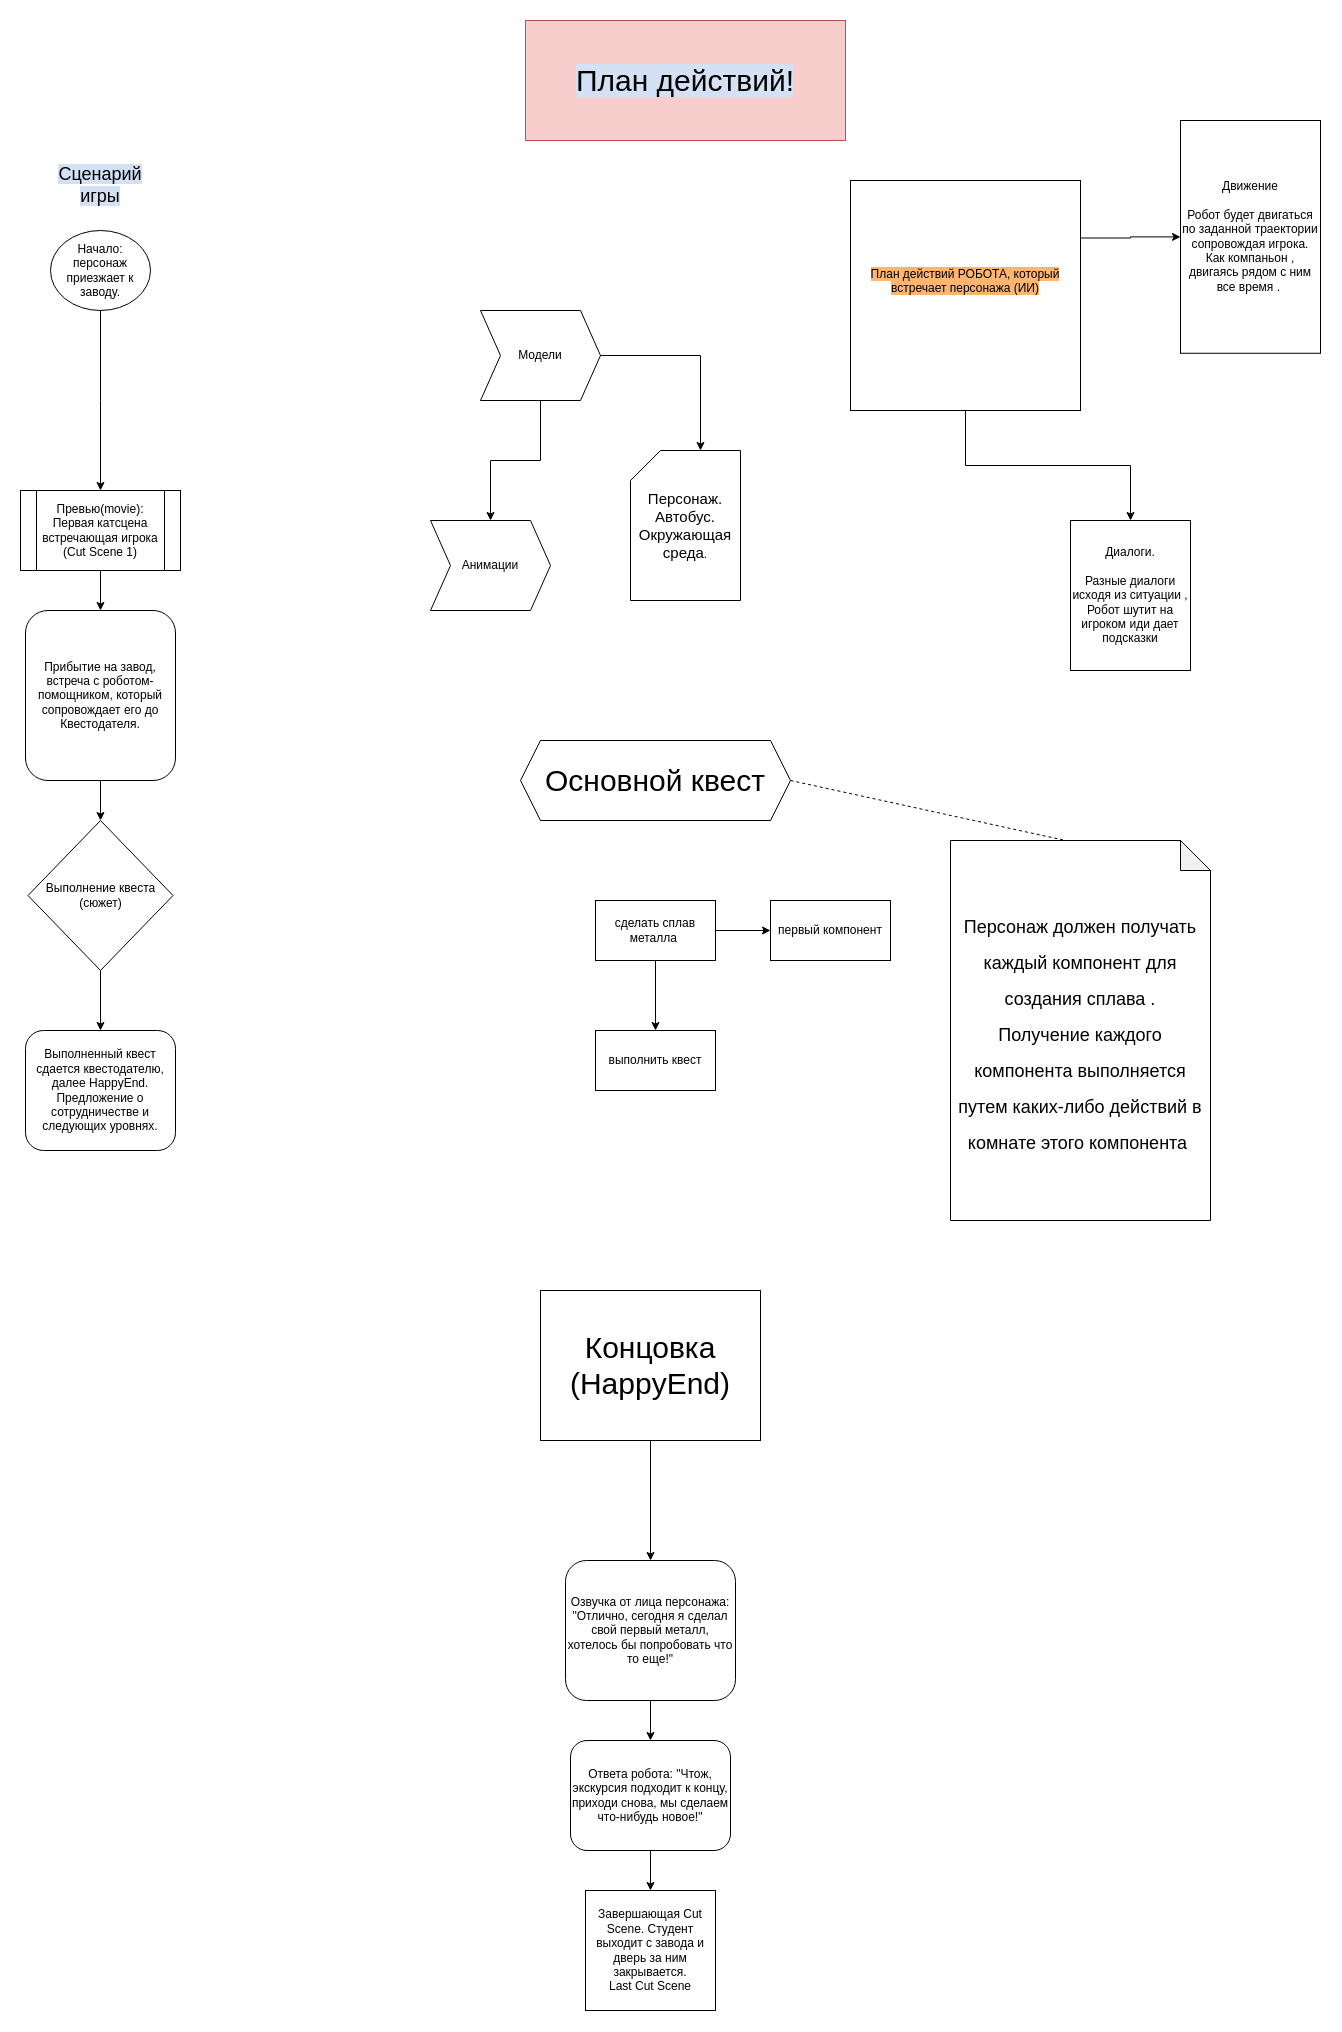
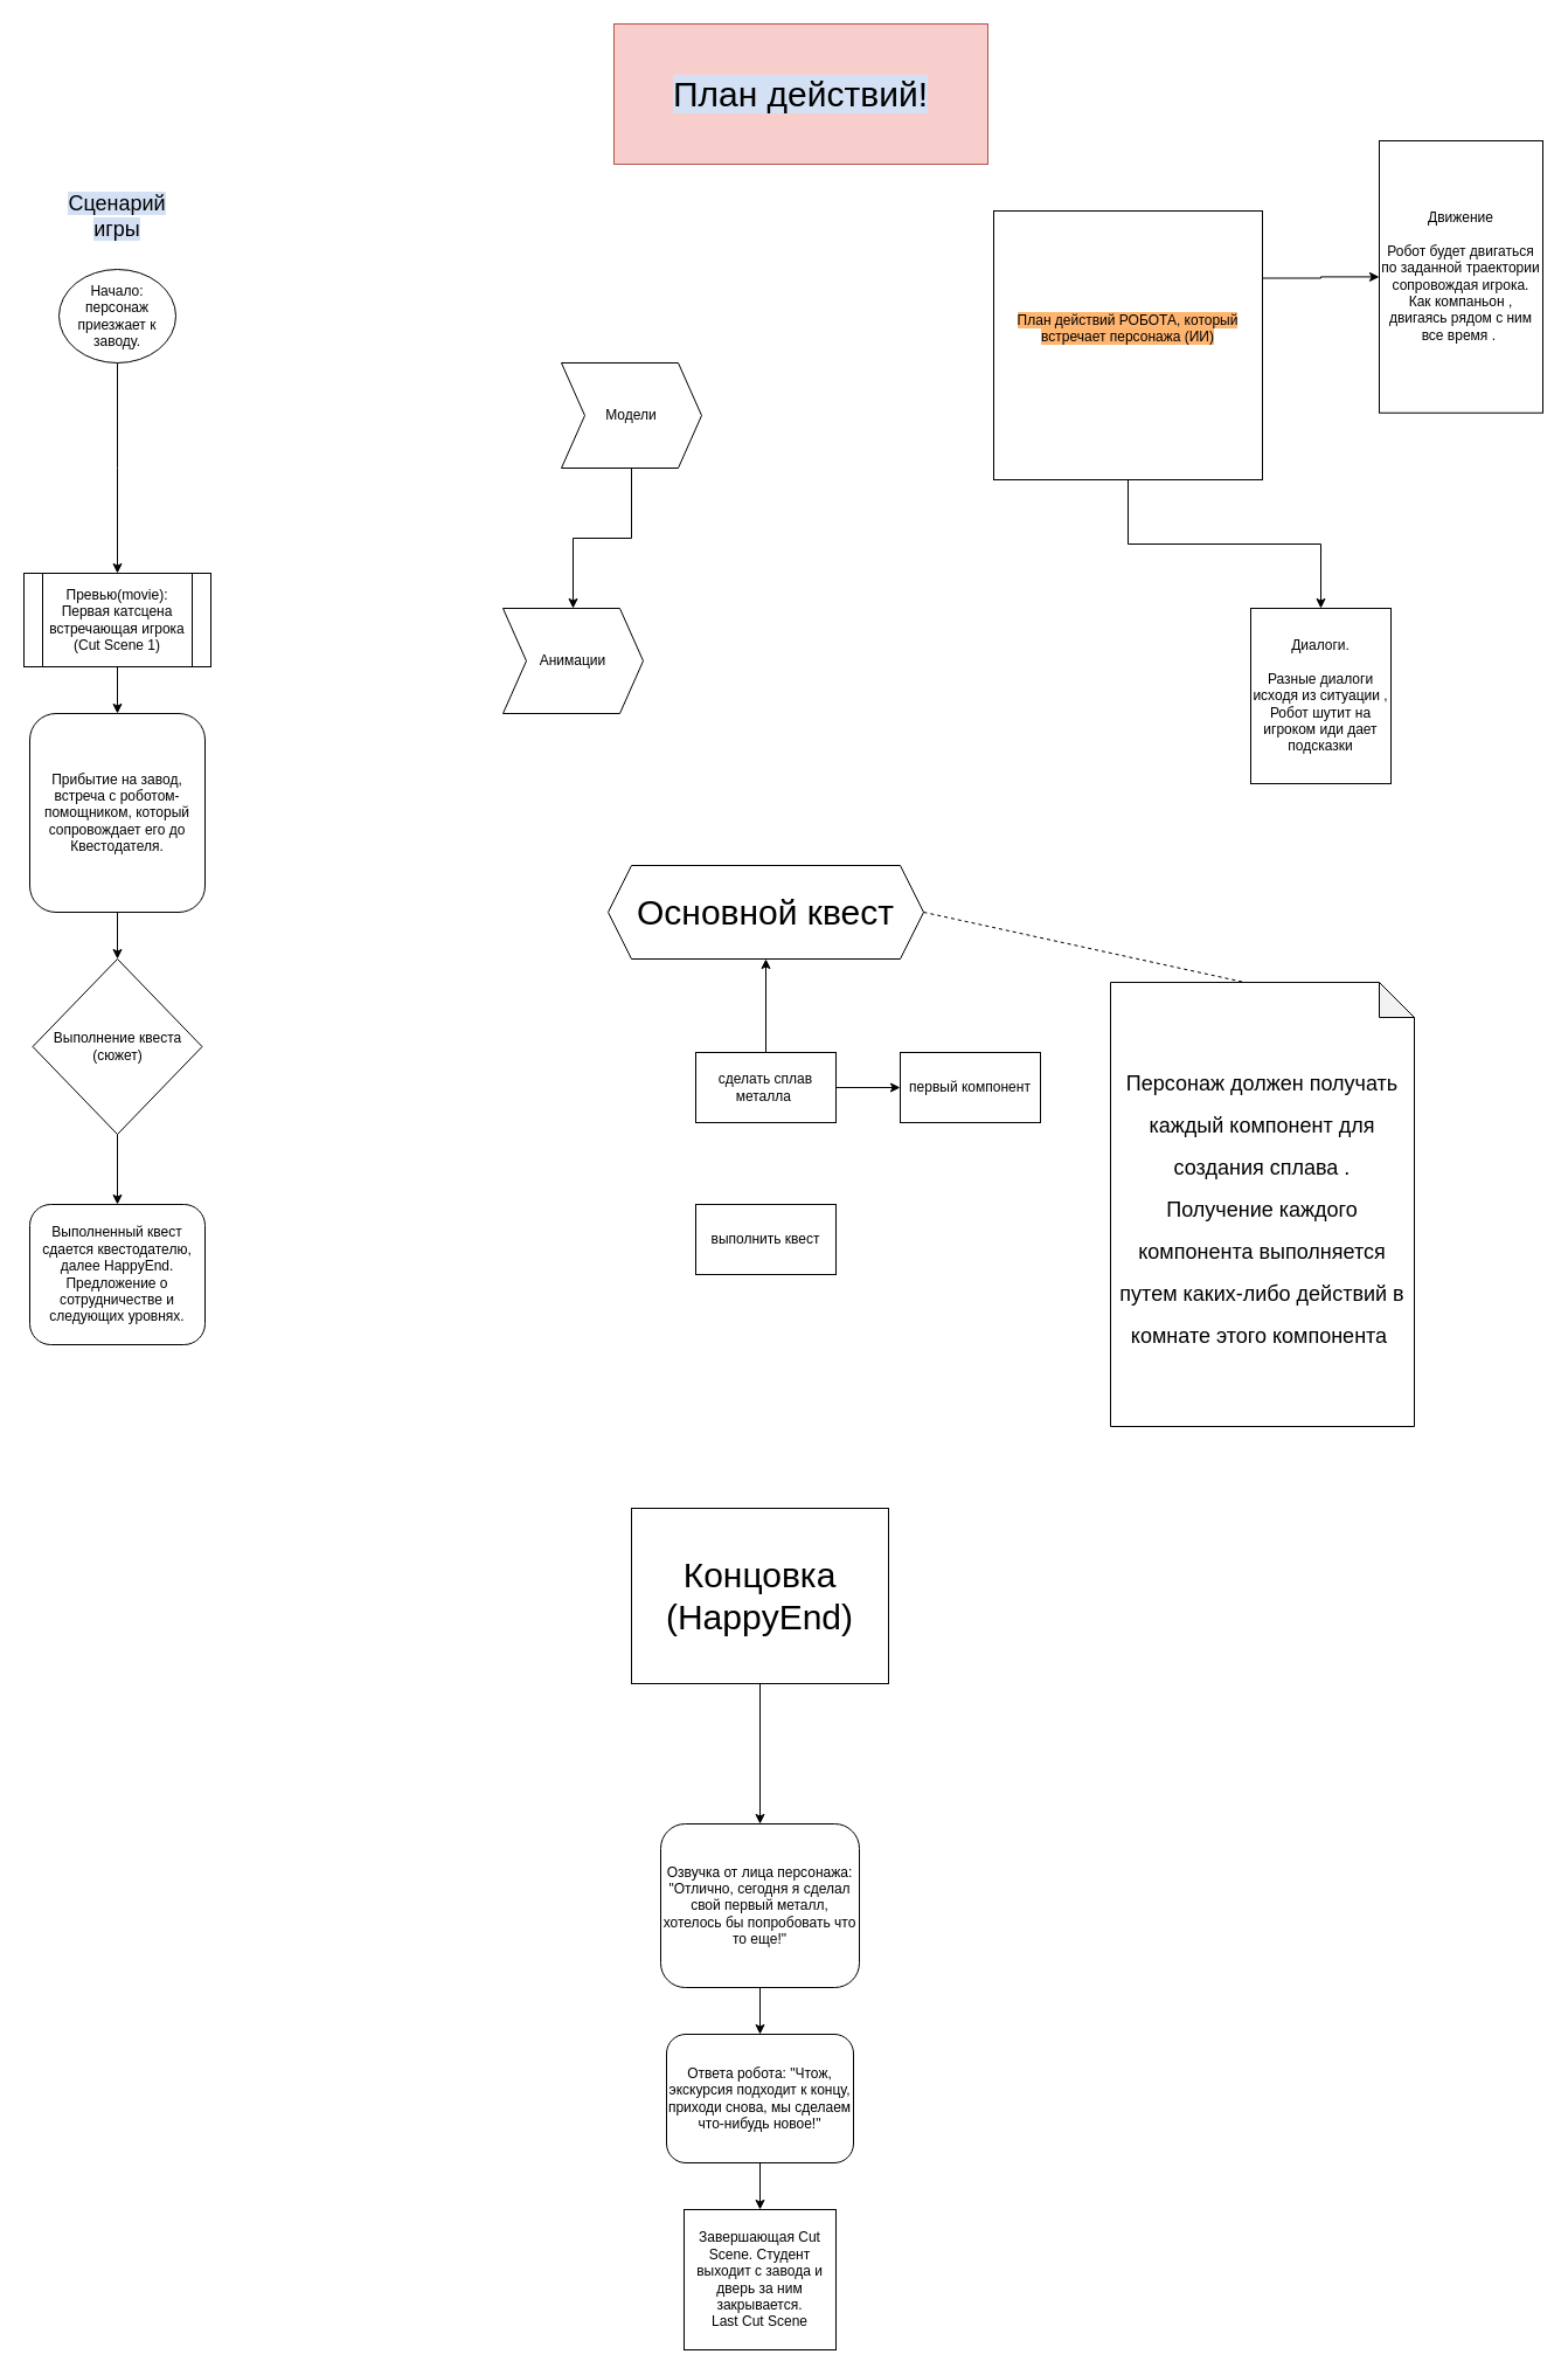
  <mxCell id="0" />
  <mxCell id="1" parent="0" />
  <mxCell id="2" value="Анимации" style="shape=step;perimeter=stepPerimeter;whiteSpace=wrap;html=1;fixedSize=1;size=20;rotation=0;" vertex="1" parent="1"><mxGeometry x="430" y="520" width="120" height="90" as="geometry" /></mxCell>
  <mxCell id="3" value="&lt;font style=&quot;font-size: 18px ; background-color: rgb(212 , 225 , 245)&quot;&gt;Сценарий игры&lt;/font&gt;" style="text;html=1;strokeColor=none;fillColor=none;align=center;verticalAlign=middle;whiteSpace=wrap;rounded=0;" vertex="1" parent="1"><mxGeometry x="40" y="160" width="120" height="50" as="geometry" /></mxCell>
  <mxCell id="4" style="edgeStyle=orthogonalEdgeStyle;rounded=0;orthogonalLoop=1;jettySize=auto;html=1;" edge="1" parent="1" source="5"><mxGeometry relative="1" as="geometry"><mxPoint x="100" y="490" as="targetPoint" /></mxGeometry></mxCell>
  <mxCell id="5" value="Начало:&lt;br&gt;персонаж приезжает к заводу." style="ellipse;whiteSpace=wrap;html=1;" vertex="1" parent="1"><mxGeometry x="50" y="230" width="100" height="80" as="geometry" /></mxCell>
- <mxCell id="6" style="edgeStyle=orthogonalEdgeStyle;rounded=0;orthogonalLoop=1;jettySize=auto;html=1;entryX=0;entryY=0;entryDx=70;entryDy=0;entryPerimeter=0;" edge="1" parent="1" source="8" target="9"><mxGeometry relative="1" as="geometry" /></mxCell>
  <mxCell id="7" style="edgeStyle=orthogonalEdgeStyle;rounded=0;orthogonalLoop=1;jettySize=auto;html=1;entryX=0.5;entryY=0;entryDx=0;entryDy=0;" edge="1" parent="1" source="8" target="2"><mxGeometry relative="1" as="geometry" /></mxCell>
  <mxCell id="8" value="Модели" style="shape=step;perimeter=stepPerimeter;whiteSpace=wrap;html=1;fixedSize=1;size=20;" vertex="1" parent="1"><mxGeometry x="480" y="310" width="120" height="90" as="geometry" /></mxCell>
- <mxCell id="9" value="&lt;font style=&quot;font-size: 15px&quot;&gt;Персонаж.&lt;br&gt;Автобус.&lt;br&gt;Окружающая среда&lt;/font&gt;.&lt;br&gt;" style="shape=card;whiteSpace=wrap;html=1;" vertex="1" parent="1"><mxGeometry x="630" y="450" width="110" height="150" as="geometry" /></mxCell>
  <mxCell id="10" style="edgeStyle=orthogonalEdgeStyle;rounded=0;orthogonalLoop=1;jettySize=auto;html=1;fontSize=30;" edge="1" parent="1" source="11" target="27"><mxGeometry relative="1" as="geometry"><mxPoint x="100" y="640" as="targetPoint" /></mxGeometry></mxCell>
  <mxCell id="11" value="Превью(movie):&lt;br&gt;Первая катсцена встречающая игрока&lt;br&gt;(Cut Scene 1)" style="shape=process;whiteSpace=wrap;html=1;backgroundOutline=1;" vertex="1" parent="1"><mxGeometry x="20" y="490" width="160" height="80" as="geometry" /></mxCell>
  <mxCell id="12" value="&lt;font style=&quot;font-size: 30px; background-color: rgb(212, 225, 245);&quot;&gt;План действий!&lt;br style=&quot;font-size: 30px;&quot;&gt;&lt;/font&gt;" style="text;html=1;align=center;verticalAlign=middle;whiteSpace=wrap;rounded=0;fontSize=30;fillColor=#f8cecc;strokeColor=#b85450;" vertex="1" parent="1"><mxGeometry x="525" y="20" width="320" height="120" as="geometry" /></mxCell>
  <mxCell id="13" style="edgeStyle=orthogonalEdgeStyle;rounded=0;orthogonalLoop=1;jettySize=auto;html=1;exitX=1;exitY=0.25;exitDx=0;exitDy=0;" edge="1" parent="1" source="15" target="16"><mxGeometry relative="1" as="geometry"><mxPoint x="1230" y="237.235" as="targetPoint" /></mxGeometry></mxCell>
  <mxCell id="14" style="edgeStyle=orthogonalEdgeStyle;rounded=0;orthogonalLoop=1;jettySize=auto;html=1;" edge="1" parent="1" source="15" target="17"><mxGeometry relative="1" as="geometry"><mxPoint x="1130" y="550" as="targetPoint" /></mxGeometry></mxCell>
  <mxCell id="15" value="&lt;span style=&quot;background-color: rgb(255 , 181 , 112)&quot;&gt;План действий РОБОТА, который встречает персонажа (ИИ)&lt;br&gt;&lt;br&gt;&lt;br&gt;&lt;/span&gt;" style="whiteSpace=wrap;html=1;aspect=fixed;" vertex="1" parent="1"><mxGeometry x="850" width="230" height="230" as="geometry" y="180" /></mxCell>
  <mxCell id="16" value="Движение&lt;br&gt;&lt;br&gt;Робот будет двигаться по заданной траектории сопровождая игрока. Как компаньон , двигаясь рядом с ним все время .&amp;nbsp;" style="rounded=0;whiteSpace=wrap;html=1;" vertex="1" parent="1"><mxGeometry x="1180" y="120" width="140" height="232.76" as="geometry" /></mxCell>
  <mxCell id="17" value="Диалоги.&lt;br&gt;&lt;br&gt;Разные диалоги исходя из ситуации , Робот шутит на игроком иди дает подсказки" style="rounded=0;whiteSpace=wrap;html=1;" vertex="1" parent="1"><mxGeometry x="1070" y="520" width="120" height="150" as="geometry" /></mxCell>
  <mxCell id="18" value="Основной квест" style="shape=hexagon;perimeter=hexagonPerimeter2;whiteSpace=wrap;html=1;fixedSize=1;fontSize=30;" vertex="1" parent="1"><mxGeometry x="520" y="740" width="270" height="80" as="geometry" /></mxCell>
  <mxCell id="19" style="edgeStyle=orthogonalEdgeStyle;rounded=0;orthogonalLoop=1;jettySize=auto;html=1;fontSize=30;" edge="1" parent="1" source="21" target="22"><mxGeometry relative="1" as="geometry"><mxPoint x="830" y="930" as="targetPoint" /></mxGeometry></mxCell>
- <mxCell id="20" style="edgeStyle=orthogonalEdgeStyle;rounded=0;orthogonalLoop=1;jettySize=auto;html=1;fontSize=30;" edge="1" parent="1" source="21" target="23"><mxGeometry relative="1" as="geometry"><mxPoint x="655" y="1060" as="targetPoint" /></mxGeometry></mxCell>
+ <mxCell id="20" style="edgeStyle=orthogonalEdgeStyle;rounded=0;orthogonalLoop=1;jettySize=auto;html=1;fontSize=30;" edge="1" parent="1" source="21" target="18"><mxGeometry relative="1" as="geometry"><mxPoint x="655" y="1060" as="targetPoint" /></mxGeometry></mxCell>
  <mxCell id="21" value="сделать сплав металла&amp;nbsp;" style="rounded=0;whiteSpace=wrap;html=1;" vertex="1" parent="1"><mxGeometry x="595" y="900" width="120" height="60" as="geometry" /></mxCell>
  <mxCell id="22" value="первый компонент" style="rounded=0;whiteSpace=wrap;html=1;" vertex="1" parent="1"><mxGeometry x="770" y="900" width="120" height="60" as="geometry" /></mxCell>
  <mxCell id="23" value="выполнить квест&lt;br&gt;" style="rounded=0;whiteSpace=wrap;html=1;" vertex="1" parent="1"><mxGeometry x="595" y="1030" width="120" height="60" as="geometry" /></mxCell>
  <mxCell id="24" value="&lt;span style=&quot;font-size: 18px&quot;&gt;Персонаж должен получать каждый компонент для создания сплава .&lt;br&gt;Получение каждого компонента выполняется путем каких-либо действий в комнате этого компонента&amp;nbsp;&lt;br&gt;&lt;/span&gt;" style="shape=note;whiteSpace=wrap;html=1;backgroundOutline=1;darkOpacity=0.05;fontSize=30;" vertex="1" parent="1"><mxGeometry x="950" y="840" width="260" height="380" as="geometry" /></mxCell>
  <mxCell id="25" value="" style="endArrow=none;dashed=1;html=1;fontSize=30;entryX=0;entryY=0;entryDx=115;entryDy=0;entryPerimeter=0;" edge="1" parent="1" target="24"><mxGeometry width="50" height="50" relative="1" as="geometry"><mxPoint x="790" y="780" as="sourcePoint" /><mxPoint x="840" y="730" as="targetPoint" /></mxGeometry></mxCell>
  <mxCell id="26" style="edgeStyle=orthogonalEdgeStyle;rounded=0;orthogonalLoop=1;jettySize=auto;html=1;fontSize=30;" edge="1" parent="1" source="27" target="29"><mxGeometry relative="1" as="geometry"><mxPoint x="100" y="840" as="targetPoint" /></mxGeometry></mxCell>
  <mxCell id="27" value="Прибытие на завод, встреча с роботом-помощником, который сопровождает его до Квестодателя." style="rounded=1;whiteSpace=wrap;html=1;" vertex="1" parent="1"><mxGeometry x="25" y="610" width="150" height="170" as="geometry" /></mxCell>
  <mxCell id="28" style="edgeStyle=orthogonalEdgeStyle;rounded=0;orthogonalLoop=1;jettySize=auto;html=1;fontSize=30;" edge="1" parent="1" source="29" target="30"><mxGeometry relative="1" as="geometry"><mxPoint x="100" y="1050" as="targetPoint" /></mxGeometry></mxCell>
  <mxCell id="29" value="Выполнение квеста (сюжет)" style="rhombus;whiteSpace=wrap;html=1;" vertex="1" parent="1"><mxGeometry x="27.5" y="820" width="145" height="150" as="geometry" /></mxCell>
  <mxCell id="30" value="Выполненный квест сдается квестодателю, далее HappyEnd.&lt;br&gt;Предложение о сотрудничестве и следующих уровнях." style="rounded=1;whiteSpace=wrap;html=1;" vertex="1" parent="1"><mxGeometry x="25" y="1030" width="150" height="120" as="geometry" /></mxCell>
  <mxCell id="31" style="edgeStyle=orthogonalEdgeStyle;rounded=0;orthogonalLoop=1;jettySize=auto;html=1;fontSize=30;" edge="1" parent="1" source="32" target="34"><mxGeometry relative="1" as="geometry"><mxPoint x="650" y="1600" as="targetPoint" /></mxGeometry></mxCell>
  <mxCell id="32" value="Концовка (HappyEnd)" style="rounded=0;whiteSpace=wrap;html=1;fontSize=30;" vertex="1" parent="1"><mxGeometry x="540" y="1290" width="220" height="150" as="geometry" /></mxCell>
  <mxCell id="33" style="edgeStyle=orthogonalEdgeStyle;rounded=0;orthogonalLoop=1;jettySize=auto;html=1;fontSize=30;" edge="1" parent="1" source="34" target="36"><mxGeometry relative="1" as="geometry"><mxPoint x="650" y="1760" as="targetPoint" /></mxGeometry></mxCell>
  <mxCell id="34" value="Озвучка от лица персонажа: &quot;Отлично, сегодня я сделал свой первый металл, хотелось бы попробовать что то еще!&quot;" style="rounded=1;whiteSpace=wrap;html=1;" vertex="1" parent="1"><mxGeometry x="565" y="1560" width="170" height="140" as="geometry" /></mxCell>
  <mxCell id="35" style="edgeStyle=orthogonalEdgeStyle;rounded=0;orthogonalLoop=1;jettySize=auto;html=1;fontSize=30;" edge="1" parent="1" source="36" target="37"><mxGeometry relative="1" as="geometry"><mxPoint x="650" y="1920" as="targetPoint" /></mxGeometry></mxCell>
  <mxCell id="36" value="Ответа робота: &quot;Чтож, экскурсия подходит к концу, приходи снова, мы сделаем что-нибудь новое!&quot;" style="rounded=1;whiteSpace=wrap;html=1;" vertex="1" parent="1"><mxGeometry x="570" y="1740" width="160" height="110" as="geometry" /></mxCell>
  <mxCell id="37" value="Завершающая Cut Scene. Студент выходит с завода и дверь за ним закрывается.&lt;br&gt;Last Cut Scene" style="rounded=0;whiteSpace=wrap;html=1;" vertex="1" parent="1"><mxGeometry x="585" y="1890" width="130" height="120" as="geometry" /></mxCell>
